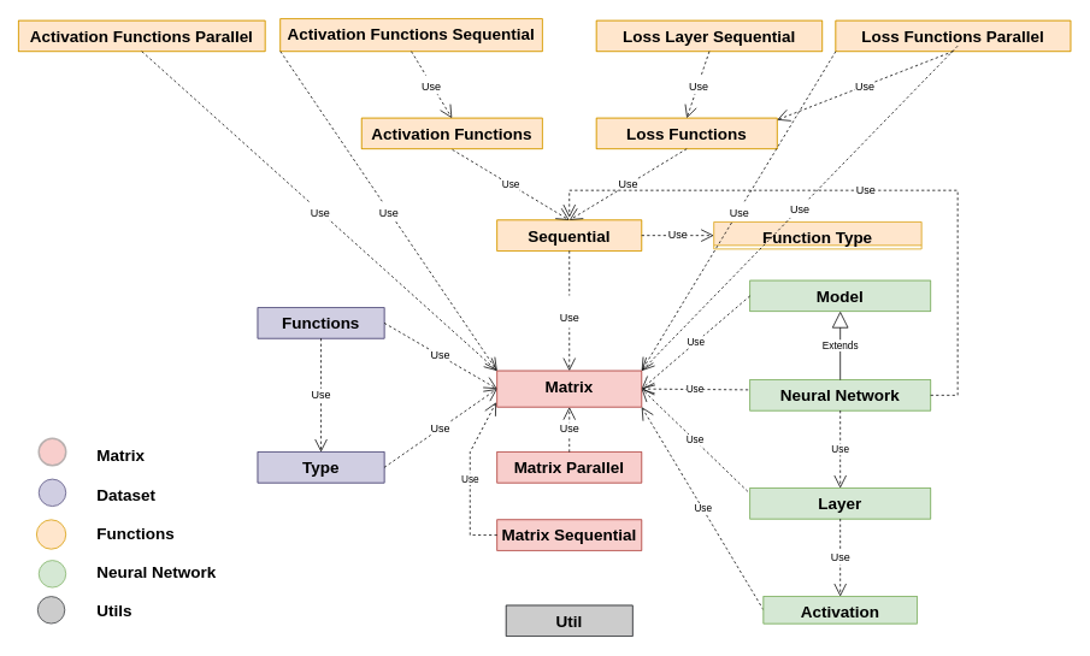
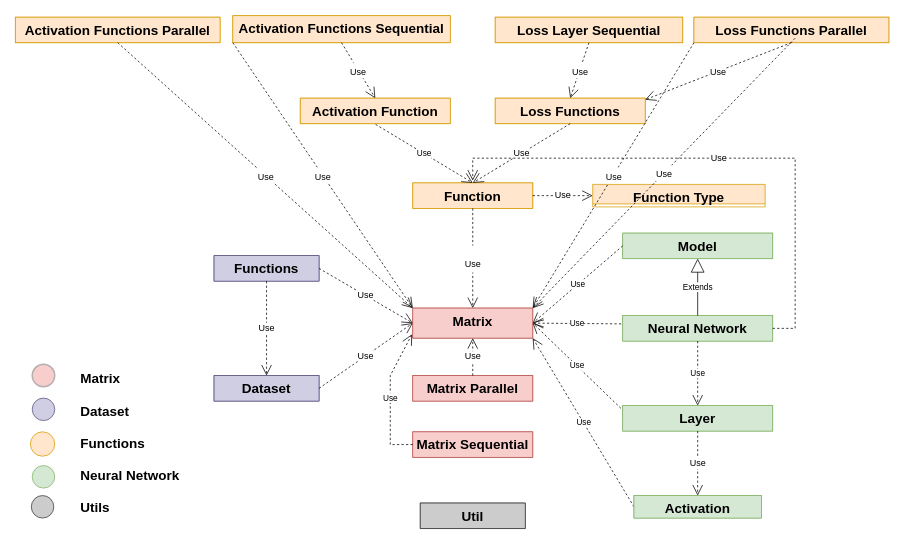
  <mxCell id="0" />
  <mxCell id="1" parent="0" />
  <mxCell id="2" value="" style="swimlane;fontStyle=1;align=center;verticalAlign=top;childLayout=stackLayout;horizontal=1;startSize=0;horizontalStack=0;resizeParent=1;resizeParentMax=0;resizeLast=0;collapsible=1;marginBottom=0;fillColor=#f8cecc;strokeColor=#b85450;" parent="1" vertex="1"><mxGeometry x="550" y="410" width="160" height="40" as="geometry" /></mxCell>
  <mxCell id="3" value="Matrix" style="text;strokeColor=#b85450;fillColor=#f8cecc;align=center;verticalAlign=top;spacingLeft=4;spacingRight=4;overflow=hidden;rotatable=0;points=[[0,0.5],[1,0.5]];portConstraint=eastwest;fontStyle=1;fontSize=18;" parent="2" vertex="1"><mxGeometry width="160" height="40" as="geometry" /></mxCell>
  <mxCell id="4" value="" style="swimlane;fontStyle=1;align=center;verticalAlign=top;childLayout=stackLayout;horizontal=1;startSize=0;horizontalStack=0;resizeParent=1;resizeParentMax=0;resizeLast=0;collapsible=1;marginBottom=0;fillColor=#d0cee2;strokeColor=#56517e;" parent="1" vertex="1"><mxGeometry x="285" y="340" width="140" height="34" as="geometry" /></mxCell>
  <mxCell id="5" value="Functions" style="text;strokeColor=#56517e;fillColor=#d0cee2;align=center;verticalAlign=top;spacingLeft=4;spacingRight=4;overflow=hidden;rotatable=0;points=[[0,0.5],[1,0.5]];portConstraint=eastwest;fontStyle=1;fontSize=18;" parent="4" vertex="1"><mxGeometry width="140" height="34" as="geometry" /></mxCell>
  <mxCell id="6" value="" style="swimlane;fontStyle=1;align=center;verticalAlign=top;childLayout=stackLayout;horizontal=1;startSize=0;horizontalStack=0;resizeParent=1;resizeParentMax=0;resizeLast=0;collapsible=1;marginBottom=0;fillColor=#d0cee2;strokeColor=#56517e;" parent="1" vertex="1"><mxGeometry x="285" y="500" width="140" height="34" as="geometry" /></mxCell>
- <mxCell id="7" value="Type" style="text;strokeColor=#56517e;fillColor=#d0cee2;align=center;verticalAlign=top;spacingLeft=4;spacingRight=4;overflow=hidden;rotatable=0;points=[[0,0.5],[1,0.5]];portConstraint=eastwest;fontStyle=1;fontSize=18;" parent="6" vertex="1"><mxGeometry width="140" height="34" as="geometry" /></mxCell>
+ <mxCell id="7" value="Dataset" style="text;strokeColor=#56517e;fillColor=#d0cee2;align=center;verticalAlign=top;spacingLeft=4;spacingRight=4;overflow=hidden;rotatable=0;points=[[0,0.5],[1,0.5]];portConstraint=eastwest;fontStyle=1;fontSize=18;" parent="6" vertex="1"><mxGeometry width="140" height="34" as="geometry" /></mxCell>
  <mxCell id="8" value="" style="swimlane;fontStyle=1;align=center;verticalAlign=top;childLayout=stackLayout;horizontal=1;startSize=0;horizontalStack=0;resizeParent=1;resizeParentMax=0;resizeLast=0;collapsible=1;marginBottom=0;fillColor=#f8cecc;strokeColor=#b85450;" parent="1" vertex="1"><mxGeometry x="550" y="500" width="160" height="34" as="geometry" /></mxCell>
  <mxCell id="9" value="Matrix Parallel" style="text;strokeColor=#b85450;fillColor=#f8cecc;align=center;verticalAlign=top;spacingLeft=4;spacingRight=4;overflow=hidden;rotatable=0;points=[[0,0.5],[1,0.5]];portConstraint=eastwest;fontStyle=1;fontSize=18;" parent="8" vertex="1"><mxGeometry width="160" height="34" as="geometry" /></mxCell>
  <mxCell id="10" value="" style="swimlane;fontStyle=1;align=center;verticalAlign=top;childLayout=stackLayout;horizontal=1;startSize=0;horizontalStack=0;resizeParent=1;resizeParentMax=0;resizeLast=0;collapsible=1;marginBottom=0;fillColor=#f8cecc;strokeColor=#b85450;" parent="1" vertex="1"><mxGeometry x="550" y="575" width="160" height="34" as="geometry" /></mxCell>
  <mxCell id="11" value="Matrix Sequential" style="text;strokeColor=#b85450;fillColor=#f8cecc;align=center;verticalAlign=top;spacingLeft=4;spacingRight=4;overflow=hidden;rotatable=0;points=[[0,0.5],[1,0.5]];portConstraint=eastwest;fontStyle=1;fontSize=18;" parent="10" vertex="1"><mxGeometry width="160" height="34" as="geometry" /></mxCell>
  <mxCell id="12" value="" style="swimlane;fontStyle=1;align=center;verticalAlign=top;childLayout=stackLayout;horizontal=1;startSize=0;horizontalStack=0;resizeParent=1;resizeParentMax=0;resizeLast=0;collapsible=1;marginBottom=0;fillColor=#ffe6cc;strokeColor=#d79b00;" parent="1" vertex="1"><mxGeometry x="550" y="243" width="160" height="34" as="geometry" /></mxCell>
- <mxCell id="13" value="Sequential" style="text;strokeColor=#d79b00;fillColor=#ffe6cc;align=center;verticalAlign=top;spacingLeft=4;spacingRight=4;overflow=hidden;rotatable=0;points=[[0,0.5],[1,0.5]];portConstraint=eastwest;fontStyle=1;fontSize=18;" parent="12" vertex="1"><mxGeometry width="160" height="34" as="geometry" /></mxCell>
+ <mxCell id="13" value="Function" style="text;strokeColor=#d79b00;fillColor=#ffe6cc;align=center;verticalAlign=top;spacingLeft=4;spacingRight=4;overflow=hidden;rotatable=0;points=[[0,0.5],[1,0.5]];portConstraint=eastwest;fontStyle=1;fontSize=18;" parent="12" vertex="1"><mxGeometry width="160" height="34" as="geometry" /></mxCell>
  <mxCell id="14" value="Function Type" style="swimlane;fontStyle=1;align=center;verticalAlign=top;childLayout=stackLayout;horizontal=1;startSize=26;horizontalStack=0;resizeParent=1;resizeParentMax=0;resizeLast=0;collapsible=1;marginBottom=0;fillColor=#ffe6cc;strokeColor=#d79b00;fontSize=18;" parent="1" vertex="1"><mxGeometry x="790" y="245" width="230" height="30" as="geometry" /></mxCell>
  <mxCell id="15" value="" style="swimlane;fontStyle=1;align=center;verticalAlign=top;childLayout=stackLayout;horizontal=1;startSize=0;horizontalStack=0;resizeParent=1;resizeParentMax=0;resizeLast=0;collapsible=1;marginBottom=0;fillColor=#ffe6cc;strokeColor=#d79b00;" parent="1" vertex="1"><mxGeometry x="660" y="130" width="200" height="34" as="geometry" /></mxCell>
  <mxCell id="16" value="Loss Functions" style="text;strokeColor=#d79b00;fillColor=#ffe6cc;align=center;verticalAlign=top;spacingLeft=4;spacingRight=4;overflow=hidden;rotatable=0;points=[[0,0.5],[1,0.5]];portConstraint=eastwest;fontStyle=1;fontSize=18;" parent="15" vertex="1"><mxGeometry width="200" height="34" as="geometry" /></mxCell>
  <mxCell id="17" value="" style="swimlane;fontStyle=1;align=center;verticalAlign=top;childLayout=stackLayout;horizontal=1;startSize=0;horizontalStack=0;resizeParent=1;resizeParentMax=0;resizeLast=0;collapsible=1;marginBottom=0;fillColor=#ffe6cc;strokeColor=#d79b00;" parent="1" vertex="1"><mxGeometry x="660" y="22" width="250" height="34" as="geometry" /></mxCell>
  <mxCell id="18" value="Loss Layer Sequential" style="text;strokeColor=#d79b00;fillColor=#ffe6cc;align=center;verticalAlign=top;spacingLeft=4;spacingRight=4;overflow=hidden;rotatable=0;points=[[0,0.5],[1,0.5]];portConstraint=eastwest;fontStyle=1;fontSize=18;" parent="17" vertex="1"><mxGeometry width="250" height="34" as="geometry" /></mxCell>
  <mxCell id="19" value="" style="swimlane;fontStyle=1;align=center;verticalAlign=top;childLayout=stackLayout;horizontal=1;startSize=0;horizontalStack=0;resizeParent=1;resizeParentMax=0;resizeLast=0;collapsible=1;marginBottom=0;fillColor=#ffe6cc;strokeColor=#d79b00;" parent="1" vertex="1"><mxGeometry x="925" y="22" width="260" height="34" as="geometry" /></mxCell>
  <mxCell id="20" value="Loss Functions Parallel" style="text;strokeColor=#d79b00;fillColor=#ffe6cc;align=center;verticalAlign=top;spacingLeft=4;spacingRight=4;overflow=hidden;rotatable=0;points=[[0,0.5],[1,0.5]];portConstraint=eastwest;fontStyle=1;fontSize=18;" parent="19" vertex="1"><mxGeometry width="260" height="34" as="geometry" /></mxCell>
  <mxCell id="21" value="" style="swimlane;fontStyle=1;align=center;verticalAlign=top;childLayout=stackLayout;horizontal=1;startSize=0;horizontalStack=0;resizeParent=1;resizeParentMax=0;resizeLast=0;collapsible=1;marginBottom=0;fillColor=#ffe6cc;strokeColor=#d79b00;" parent="1" vertex="1"><mxGeometry y="130" width="200" height="34" as="geometry" x="400" /></mxCell>
- <mxCell id="22" value="Activation Functions" style="text;strokeColor=#d79b00;fillColor=#ffe6cc;align=center;verticalAlign=top;spacingLeft=4;spacingRight=4;overflow=hidden;rotatable=0;points=[[0,0.5],[1,0.5]];portConstraint=eastwest;fontStyle=1;fontSize=18;glass=0;" parent="21" vertex="1"><mxGeometry width="200" height="34" as="geometry" /></mxCell>
+ <mxCell id="22" value="Activation Function" style="text;strokeColor=#d79b00;fillColor=#ffe6cc;align=center;verticalAlign=top;spacingLeft=4;spacingRight=4;overflow=hidden;rotatable=0;points=[[0,0.5],[1,0.5]];portConstraint=eastwest;fontStyle=1;fontSize=18;glass=0;" parent="21" vertex="1"><mxGeometry width="200" height="34" as="geometry" /></mxCell>
  <mxCell id="23" value="" style="swimlane;fontStyle=1;align=center;verticalAlign=top;childLayout=stackLayout;horizontal=1;startSize=0;horizontalStack=0;resizeParent=1;resizeParentMax=0;resizeLast=0;collapsible=1;marginBottom=0;fillColor=#ffe6cc;strokeColor=#d79b00;" parent="1" vertex="1"><mxGeometry x="310" y="20" width="290" height="36" as="geometry" /></mxCell>
  <mxCell id="24" value="Activation Functions Sequential" style="text;strokeColor=#d79b00;fillColor=#ffe6cc;align=center;verticalAlign=top;spacingLeft=4;spacingRight=4;overflow=hidden;rotatable=0;points=[[0,0.5],[1,0.5]];portConstraint=eastwest;fontStyle=1;fontSize=18;" parent="23" vertex="1"><mxGeometry width="290" height="36" as="geometry" /></mxCell>
  <mxCell id="25" value="" style="swimlane;fontStyle=1;align=center;verticalAlign=top;childLayout=stackLayout;horizontal=1;startSize=0;horizontalStack=0;resizeParent=1;resizeParentMax=0;resizeLast=0;collapsible=1;marginBottom=0;fillColor=#ffe6cc;strokeColor=#d79b00;" parent="1" vertex="1"><mxGeometry x="20" y="22" width="273" height="34" as="geometry" /></mxCell>
  <mxCell id="26" value="Activation Functions Parallel" style="text;strokeColor=#d79b00;fillColor=#ffe6cc;align=center;verticalAlign=top;spacingLeft=4;spacingRight=4;overflow=hidden;rotatable=0;points=[[0,0.5],[1,0.5]];portConstraint=eastwest;fontStyle=1;fontSize=18;" parent="25" vertex="1"><mxGeometry width="273" height="34" as="geometry" /></mxCell>
  <mxCell id="27" value="" style="swimlane;fontStyle=1;align=center;verticalAlign=top;childLayout=stackLayout;horizontal=1;startSize=0;horizontalStack=0;resizeParent=1;resizeParentMax=0;resizeLast=0;collapsible=1;marginBottom=0;fillColor=#d5e8d4;strokeColor=#82b366;" parent="1" vertex="1"><mxGeometry x="830" y="310" width="200" height="34" as="geometry" /></mxCell>
  <mxCell id="28" value="Model" style="text;strokeColor=#82b366;fillColor=#d5e8d4;align=center;verticalAlign=top;spacingLeft=4;spacingRight=4;overflow=hidden;rotatable=0;points=[[0,0.5],[1,0.5]];portConstraint=eastwest;fontStyle=1;fontSize=18;" parent="27" vertex="1"><mxGeometry width="200" height="34" as="geometry" /></mxCell>
  <mxCell id="29" value="" style="swimlane;fontStyle=1;align=center;verticalAlign=top;childLayout=stackLayout;horizontal=1;startSize=0;horizontalStack=0;resizeParent=1;resizeParentMax=0;resizeLast=0;collapsible=1;marginBottom=0;fillColor=#d5e8d4;strokeColor=#82b366;" parent="1" vertex="1"><mxGeometry x="830" y="420" width="200" height="34" as="geometry" /></mxCell>
  <mxCell id="30" value="Neural Network" style="text;strokeColor=#82b366;fillColor=#d5e8d4;align=center;verticalAlign=top;spacingLeft=4;spacingRight=4;overflow=hidden;rotatable=0;points=[[0,0.5],[1,0.5]];portConstraint=eastwest;fontStyle=1;fontSize=18;" parent="29" vertex="1"><mxGeometry width="200" height="34" as="geometry" /></mxCell>
  <mxCell id="31" value="" style="swimlane;fontStyle=1;align=center;verticalAlign=top;childLayout=stackLayout;horizontal=1;startSize=0;horizontalStack=0;resizeParent=1;resizeParentMax=0;resizeLast=0;collapsible=1;marginBottom=0;fillColor=#d5e8d4;strokeColor=#82b366;" parent="1" vertex="1"><mxGeometry x="830" y="540" width="200" height="34" as="geometry" /></mxCell>
  <mxCell id="32" value="Layer" style="text;strokeColor=#82b366;fillColor=#d5e8d4;align=center;verticalAlign=top;spacingLeft=4;spacingRight=4;overflow=hidden;rotatable=0;points=[[0,0.5],[1,0.5]];portConstraint=eastwest;fontStyle=1;fontSize=18;" parent="31" vertex="1"><mxGeometry width="200" height="34" as="geometry" /></mxCell>
  <mxCell id="33" value="" style="swimlane;fontStyle=1;align=center;verticalAlign=top;childLayout=stackLayout;horizontal=1;startSize=0;horizontalStack=0;resizeParent=1;resizeParentMax=0;resizeLast=0;collapsible=1;marginBottom=0;fillColor=#CCCCCC;strokeColor=#36393d;" parent="1" vertex="1"><mxGeometry x="560" y="670" width="140" height="34" as="geometry" /></mxCell>
  <mxCell id="34" value="Util" style="text;strokeColor=#36393d;fillColor=#CCCCCC;align=center;verticalAlign=top;spacingLeft=4;spacingRight=4;overflow=hidden;rotatable=0;points=[[0,0.5],[1,0.5]];portConstraint=eastwest;fontStyle=1;fontSize=18;" parent="33" vertex="1"><mxGeometry width="140" height="34" as="geometry" /></mxCell>
  <mxCell id="35" value="Use" style="endArrow=open;endSize=12;dashed=1;html=1;rounded=0;exitX=0.5;exitY=1;exitDx=0;exitDy=0;startArrow=none;entryX=0.5;entryY=0;entryDx=0;entryDy=0;" parent="1" source="29" target="31" edge="1"><mxGeometry width="160" relative="1" as="geometry"><mxPoint x="820" y="310" as="sourcePoint" /><mxPoint x="940" y="790" as="targetPoint" /></mxGeometry></mxCell>
  <mxCell id="36" value="Use" style="endArrow=open;endSize=12;dashed=1;html=1;rounded=0;entryX=1;entryY=1;entryDx=0;entryDy=0;exitX=0;exitY=0.5;exitDx=0;exitDy=0;" parent="1" source="58" target="2" edge="1"><mxGeometry width="160" relative="1" as="geometry"><mxPoint x="1060" y="960" as="sourcePoint" /><mxPoint x="940" y="784" as="targetPoint" /></mxGeometry></mxCell>
  <mxCell id="37" value="Extends" style="endArrow=block;endSize=16;endFill=0;html=1;rounded=0;exitX=0.5;exitY=0;exitDx=0;exitDy=0;" parent="1" source="29" target="28" edge="1"><mxGeometry width="160" relative="1" as="geometry"><mxPoint x="1430" y="630" as="sourcePoint" /><mxPoint x="1230" y="540" as="targetPoint" /></mxGeometry></mxCell>
  <mxCell id="38" value="Use" style="endArrow=open;endSize=12;dashed=1;html=1;rounded=0;exitX=0.502;exitY=1.027;exitDx=0;exitDy=0;exitPerimeter=0;entryX=0.5;entryY=0;entryDx=0;entryDy=0;fillColor=#ffe6cc;strokeColor=#000000;" parent="1" source="22" target="12" edge="1"><mxGeometry width="160" relative="1" as="geometry"><mxPoint x="910" y="100" as="sourcePoint" /><mxPoint x="1070" y="100" as="targetPoint" /></mxGeometry></mxCell>
  <mxCell id="39" value="&lt;font style=&quot;font-size: 18px&quot;&gt;&lt;b&gt;Matrix&lt;br&gt;&lt;br&gt;Dataset&lt;br&gt;&lt;br&gt;Functions&lt;br&gt;&lt;br&gt;Neural Network&lt;br&gt;&lt;br&gt;Utils&lt;/b&gt;&lt;/font&gt;" style="text;html=1;strokeColor=none;fillColor=none;align=left;verticalAlign=middle;whiteSpace=wrap;rounded=0;fontSize=16;" parent="1" vertex="1"><mxGeometry x="104.5" y="492.5" width="150" height="197.5" as="geometry" /></mxCell>
  <mxCell id="40" value="" style="ellipse;whiteSpace=wrap;html=1;aspect=fixed;fontSize=30;fillColor=#f8cecc;strokeColor=#B8B0AF;strokeWidth=2;" parent="1" vertex="1"><mxGeometry x="42.5" y="485" width="30" height="30" as="geometry" /></mxCell>
  <mxCell id="41" value="" style="ellipse;whiteSpace=wrap;html=1;aspect=fixed;fontSize=30;fillColor=#d0cee2;strokeColor=#56517e;direction=south;" parent="1" vertex="1"><mxGeometry x="42.5" y="530" width="30" height="30" as="geometry" /></mxCell>
  <mxCell id="42" value="" style="ellipse;whiteSpace=wrap;html=1;aspect=fixed;fontSize=30;fillColor=#ffe6cc;strokeColor=#d79b00;" parent="1" vertex="1"><mxGeometry x="40" y="575" width="32.5" height="32.5" as="geometry" /></mxCell>
  <mxCell id="43" value="" style="ellipse;whiteSpace=wrap;html=1;aspect=fixed;fontSize=30;fillColor=#d5e8d4;strokeColor=#82b366;" parent="1" vertex="1"><mxGeometry x="42.5" y="620" width="30" height="30" as="geometry" /></mxCell>
  <mxCell id="44" value="" style="ellipse;whiteSpace=wrap;html=1;aspect=fixed;fontSize=30;fillColor=#CCCCCC;strokeColor=#36393d;" parent="1" vertex="1"><mxGeometry x="41.25" y="660" width="30" height="30" as="geometry" /></mxCell>
  <mxCell id="45" value="&lt;font style=&quot;font-size: 12px&quot;&gt;Use&lt;/font&gt;" style="endArrow=open;endSize=12;dashed=1;html=1;rounded=0;fontSize=30;fontColor=#000000;exitX=0.5;exitY=1;exitDx=0;exitDy=0;" parent="1" source="12" target="2" edge="1"><mxGeometry width="160" relative="1" as="geometry"><mxPoint x="630" y="420" as="sourcePoint" /><mxPoint x="790" y="420" as="targetPoint" /></mxGeometry></mxCell>
  <mxCell id="46" value="Use" style="endArrow=open;endSize=12;dashed=1;html=1;rounded=0;fontSize=12;fontColor=#000000;exitX=0.5;exitY=1;exitDx=0;exitDy=0;entryX=0.5;entryY=0;entryDx=0;entryDy=0;" parent="1" source="15" target="12" edge="1"><mxGeometry width="160" relative="1" as="geometry"><mxPoint x="950" y="170" as="sourcePoint" /><mxPoint x="1110" y="170" as="targetPoint" /></mxGeometry></mxCell>
  <mxCell id="47" value="Use" style="endArrow=open;endSize=12;dashed=1;html=1;rounded=0;fontSize=12;fontColor=#000000;strokeColor=#000000;exitX=1;exitY=0.5;exitDx=0;exitDy=0;entryX=0;entryY=0.5;entryDx=0;entryDy=0;" parent="1" source="12" target="14" edge="1"><mxGeometry width="160" relative="1" as="geometry"><mxPoint x="730" y="150" as="sourcePoint" /><mxPoint x="890" y="150" as="targetPoint" /></mxGeometry></mxCell>
  <mxCell id="48" value="Use" style="endArrow=open;endSize=12;dashed=1;html=1;rounded=0;fontSize=12;fontColor=#000000;strokeColor=#000000;entryX=0;entryY=0.5;entryDx=0;entryDy=0;exitX=1;exitY=0.5;exitDx=0;exitDy=0;" parent="1" source="4" target="2" edge="1"><mxGeometry width="160" relative="1" as="geometry"><mxPoint x="340" y="420" as="sourcePoint" /><mxPoint x="441.69" y="700.7" as="targetPoint" /></mxGeometry></mxCell>
  <mxCell id="49" value="Use" style="endArrow=open;endSize=12;dashed=1;html=1;rounded=0;fontSize=12;fontColor=#000000;strokeColor=#000000;exitX=0.5;exitY=1;exitDx=0;exitDy=0;entryX=0.5;entryY=0;entryDx=0;entryDy=0;" parent="1" source="4" target="6" edge="1"><mxGeometry width="160" relative="1" as="geometry"><mxPoint x="-120" y="770" as="sourcePoint" /><mxPoint x="40" y="770" as="targetPoint" /></mxGeometry></mxCell>
  <mxCell id="50" value="Use" style="endArrow=open;endSize=12;dashed=1;html=1;rounded=0;fontSize=12;fontColor=#000000;strokeColor=#000000;exitX=1;exitY=0.5;exitDx=0;exitDy=0;entryX=0;entryY=0.5;entryDx=0;entryDy=0;" parent="1" source="6" target="3" edge="1"><mxGeometry width="160" relative="1" as="geometry"><mxPoint x="341.4" y="611.888" as="sourcePoint" /><mxPoint x="425" y="530" as="targetPoint" /></mxGeometry></mxCell>
  <mxCell id="51" value="Use" style="endArrow=open;endSize=12;dashed=1;html=1;rounded=0;fontSize=12;fontColor=#000000;strokeColor=#000000;exitX=0.5;exitY=1;exitDx=0;exitDy=0;entryX=0.5;entryY=0;entryDx=0;entryDy=0;" parent="1" source="31" target="58" edge="1"><mxGeometry width="160" relative="1" as="geometry"><mxPoint x="1100" y="1280" as="sourcePoint" /><mxPoint x="1080" y="1240" as="targetPoint" /></mxGeometry></mxCell>
  <mxCell id="52" value="Use" style="endArrow=open;endSize=12;dashed=1;html=1;rounded=0;fontSize=12;fontColor=#000000;strokeColor=#000000;exitX=1;exitY=0.5;exitDx=0;exitDy=0;" parent="1" source="29" edge="1"><mxGeometry width="160" relative="1" as="geometry"><mxPoint x="1510" y="650" as="sourcePoint" /><mxPoint x="630" y="240" as="targetPoint" /><Array as="points"><mxPoint x="1060" y="437" /><mxPoint x="1060" y="210" /><mxPoint x="630" y="210" /></Array></mxGeometry></mxCell>
  <mxCell id="53" value="&lt;font style=&quot;font-size: 12px&quot;&gt;Use&lt;/font&gt;" style="endArrow=open;endSize=12;dashed=1;html=1;rounded=0;fontSize=18;entryX=0;entryY=0;entryDx=0;entryDy=0;exitX=0.5;exitY=1;exitDx=0;exitDy=0;" parent="1" source="25" target="2" edge="1"><mxGeometry width="160" relative="1" as="geometry"><mxPoint x="480" y="210" as="sourcePoint" /><mxPoint x="470" y="240" as="targetPoint" /></mxGeometry></mxCell>
  <mxCell id="54" value="&lt;font style=&quot;font-size: 12px&quot;&gt;Use&lt;/font&gt;" style="endArrow=open;endSize=12;dashed=1;html=1;rounded=0;fontSize=18;entryX=1;entryY=0;entryDx=0;entryDy=0;" parent="1" target="2" edge="1"><mxGeometry width="160" relative="1" as="geometry"><mxPoint x="1060" as="sourcePoint" y="50" /><mxPoint x="1010" y="380" as="targetPoint" /></mxGeometry></mxCell>
  <mxCell id="55" value="&lt;font style=&quot;font-size: 12px&quot;&gt;Use&lt;/font&gt;" style="endArrow=open;endSize=12;dashed=1;html=1;rounded=0;fontSize=18;exitX=0.5;exitY=1;exitDx=0;exitDy=0;entryX=0.5;entryY=0;entryDx=0;entryDy=0;" parent="1" source="23" target="21" edge="1"><mxGeometry width="160" relative="1" as="geometry"><mxPoint x="260" y="270" as="sourcePoint" /><mxPoint x="420" y="270" as="targetPoint" /></mxGeometry></mxCell>
  <mxCell id="56" value="&lt;font style=&quot;font-size: 12px&quot;&gt;Use&lt;/font&gt;" style="endArrow=open;endSize=12;dashed=1;html=1;rounded=0;fontSize=18;exitX=0.5;exitY=1;exitDx=0;exitDy=0;entryX=0.5;entryY=0;entryDx=0;entryDy=0;" parent="1" source="17" target="15" edge="1"><mxGeometry width="160" relative="1" as="geometry"><mxPoint x="950" y="110" as="sourcePoint" /><mxPoint x="1110" y="110" as="targetPoint" /></mxGeometry></mxCell>
  <mxCell id="57" value="&lt;font style=&quot;font-size: 12px&quot;&gt;Use&lt;/font&gt;" style="endArrow=open;endSize=12;dashed=1;html=1;rounded=0;fontSize=18;exitX=0.5;exitY=1;exitDx=0;exitDy=0;entryX=1;entryY=0.059;entryDx=0;entryDy=0;entryPerimeter=0;" parent="1" source="19" target="16" edge="1"><mxGeometry width="160" relative="1" as="geometry"><mxPoint x="920" y="140" as="sourcePoint" /><mxPoint x="1080" y="140" as="targetPoint" /></mxGeometry></mxCell>
  <mxCell id="58" value="" style="swimlane;fontStyle=1;align=center;verticalAlign=top;childLayout=stackLayout;horizontal=1;startSize=0;horizontalStack=0;resizeParent=1;resizeParentMax=0;resizeLast=0;collapsible=1;marginBottom=0;fillColor=#d5e8d4;strokeColor=#82b366;" parent="1" vertex="1"><mxGeometry x="845" y="660" width="170" height="30" as="geometry" /></mxCell>
  <mxCell id="59" value="Activation" style="text;strokeColor=#82b366;fillColor=#d5e8d4;align=center;verticalAlign=top;spacingLeft=4;spacingRight=4;overflow=hidden;rotatable=0;points=[[0,0.5],[1,0.5]];portConstraint=eastwest;fontStyle=1;fontSize=18;" parent="58" vertex="1"><mxGeometry width="170" height="30" as="geometry" /></mxCell>
  <mxCell id="60" value="Use" style="endArrow=open;endSize=12;dashed=1;html=1;rounded=0;entryX=1;entryY=0.5;entryDx=0;entryDy=0;exitX=0;exitY=0.5;exitDx=0;exitDy=0;" parent="1" source="27" target="2" edge="1"><mxGeometry width="160" relative="1" as="geometry"><mxPoint x="855" y="705" as="sourcePoint" /><mxPoint x="720" y="473" as="targetPoint" /></mxGeometry></mxCell>
  <mxCell id="61" value="Use" style="endArrow=open;endSize=12;dashed=1;html=1;rounded=0;exitX=-0.012;exitY=0.108;exitDx=0;exitDy=0;exitPerimeter=0;" parent="1" source="32" edge="1"><mxGeometry width="160" relative="1" as="geometry"><mxPoint x="855" y="705" as="sourcePoint" /><mxPoint x="710" y="430" as="targetPoint" /></mxGeometry></mxCell>
  <mxCell id="62" value="Use" style="endArrow=open;endSize=12;dashed=1;html=1;rounded=0;exitX=-0.01;exitY=0.324;exitDx=0;exitDy=0;exitPerimeter=0;" parent="1" source="30" edge="1"><mxGeometry width="160" relative="1" as="geometry"><mxPoint x="808.8" y="519.832" as="sourcePoint" /><mxPoint x="710" y="430" as="targetPoint" /></mxGeometry></mxCell>
  <mxCell id="63" value="&lt;font style=&quot;font-size: 12px&quot;&gt;Use&lt;/font&gt;" style="endArrow=open;endSize=12;dashed=1;html=1;rounded=0;fontSize=18;exitX=0;exitY=1;exitDx=0;exitDy=0;" parent="1" source="23" edge="1"><mxGeometry width="160" relative="1" as="geometry"><mxPoint x="164.043" y="63.836" as="sourcePoint" /><mxPoint x="550" y="410" as="targetPoint" /></mxGeometry></mxCell>
  <mxCell id="64" value="&lt;font style=&quot;font-size: 12px&quot;&gt;Use&lt;/font&gt;" style="endArrow=open;endSize=12;dashed=1;html=1;rounded=0;fontSize=18;exitX=0;exitY=1;exitDx=0;exitDy=0;" parent="1" source="19" edge="1"><mxGeometry width="160" relative="1" as="geometry"><mxPoint x="1070" y="60" as="sourcePoint" /><mxPoint x="710" y="410" as="targetPoint" /></mxGeometry></mxCell>
  <mxCell id="65" value="Use" style="endArrow=open;endSize=12;dashed=1;html=1;rounded=0;exitX=0;exitY=0.5;exitDx=0;exitDy=0;entryX=-0.006;entryY=0.87;entryDx=0;entryDy=0;entryPerimeter=0;" parent="1" source="10" target="3" edge="1"><mxGeometry width="160" relative="1" as="geometry"><mxPoint x="490" y="660" as="sourcePoint" /><mxPoint x="550" y="470" as="targetPoint" /><Array as="points"><mxPoint x="520" y="592" /><mxPoint x="520" y="500" /></Array></mxGeometry></mxCell>
  <mxCell id="66" value="Use" style="endArrow=open;endSize=12;dashed=1;html=1;rounded=0;fontSize=12;entryX=0.5;entryY=1;entryDx=0;entryDy=0;" edge="1" parent="1" source="9" target="2"><mxGeometry width="160" relative="1" as="geometry"><mxPoint x="430" y="650" as="sourcePoint" /><mxPoint x="590" y="650" as="targetPoint" /></mxGeometry></mxCell>
